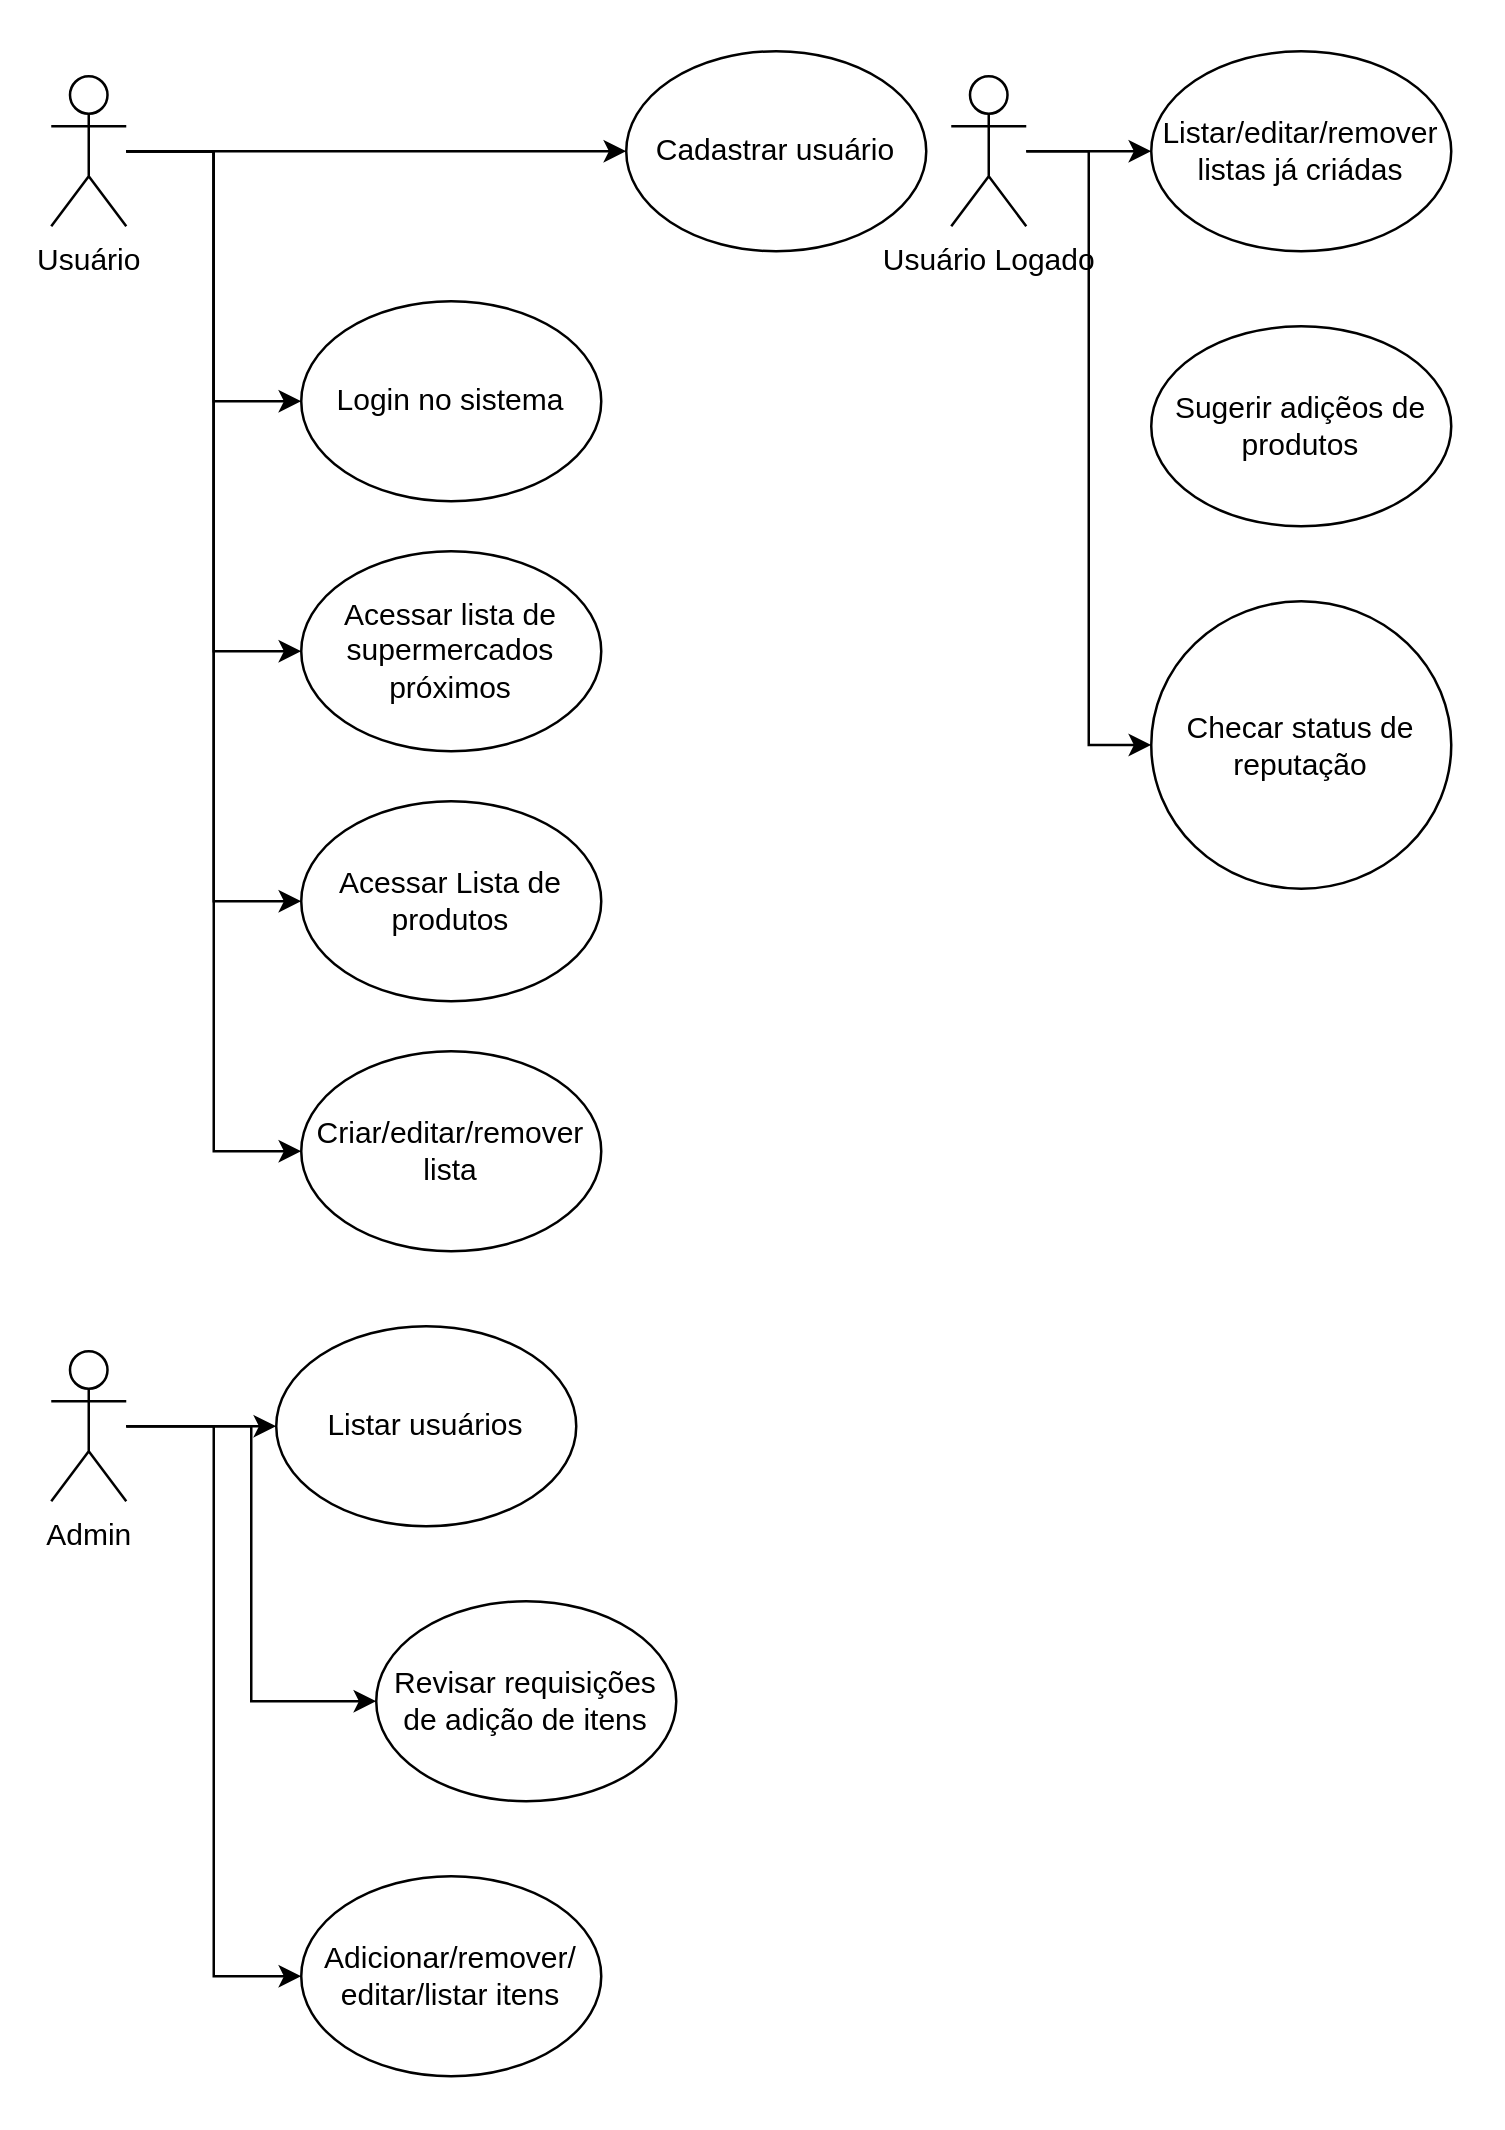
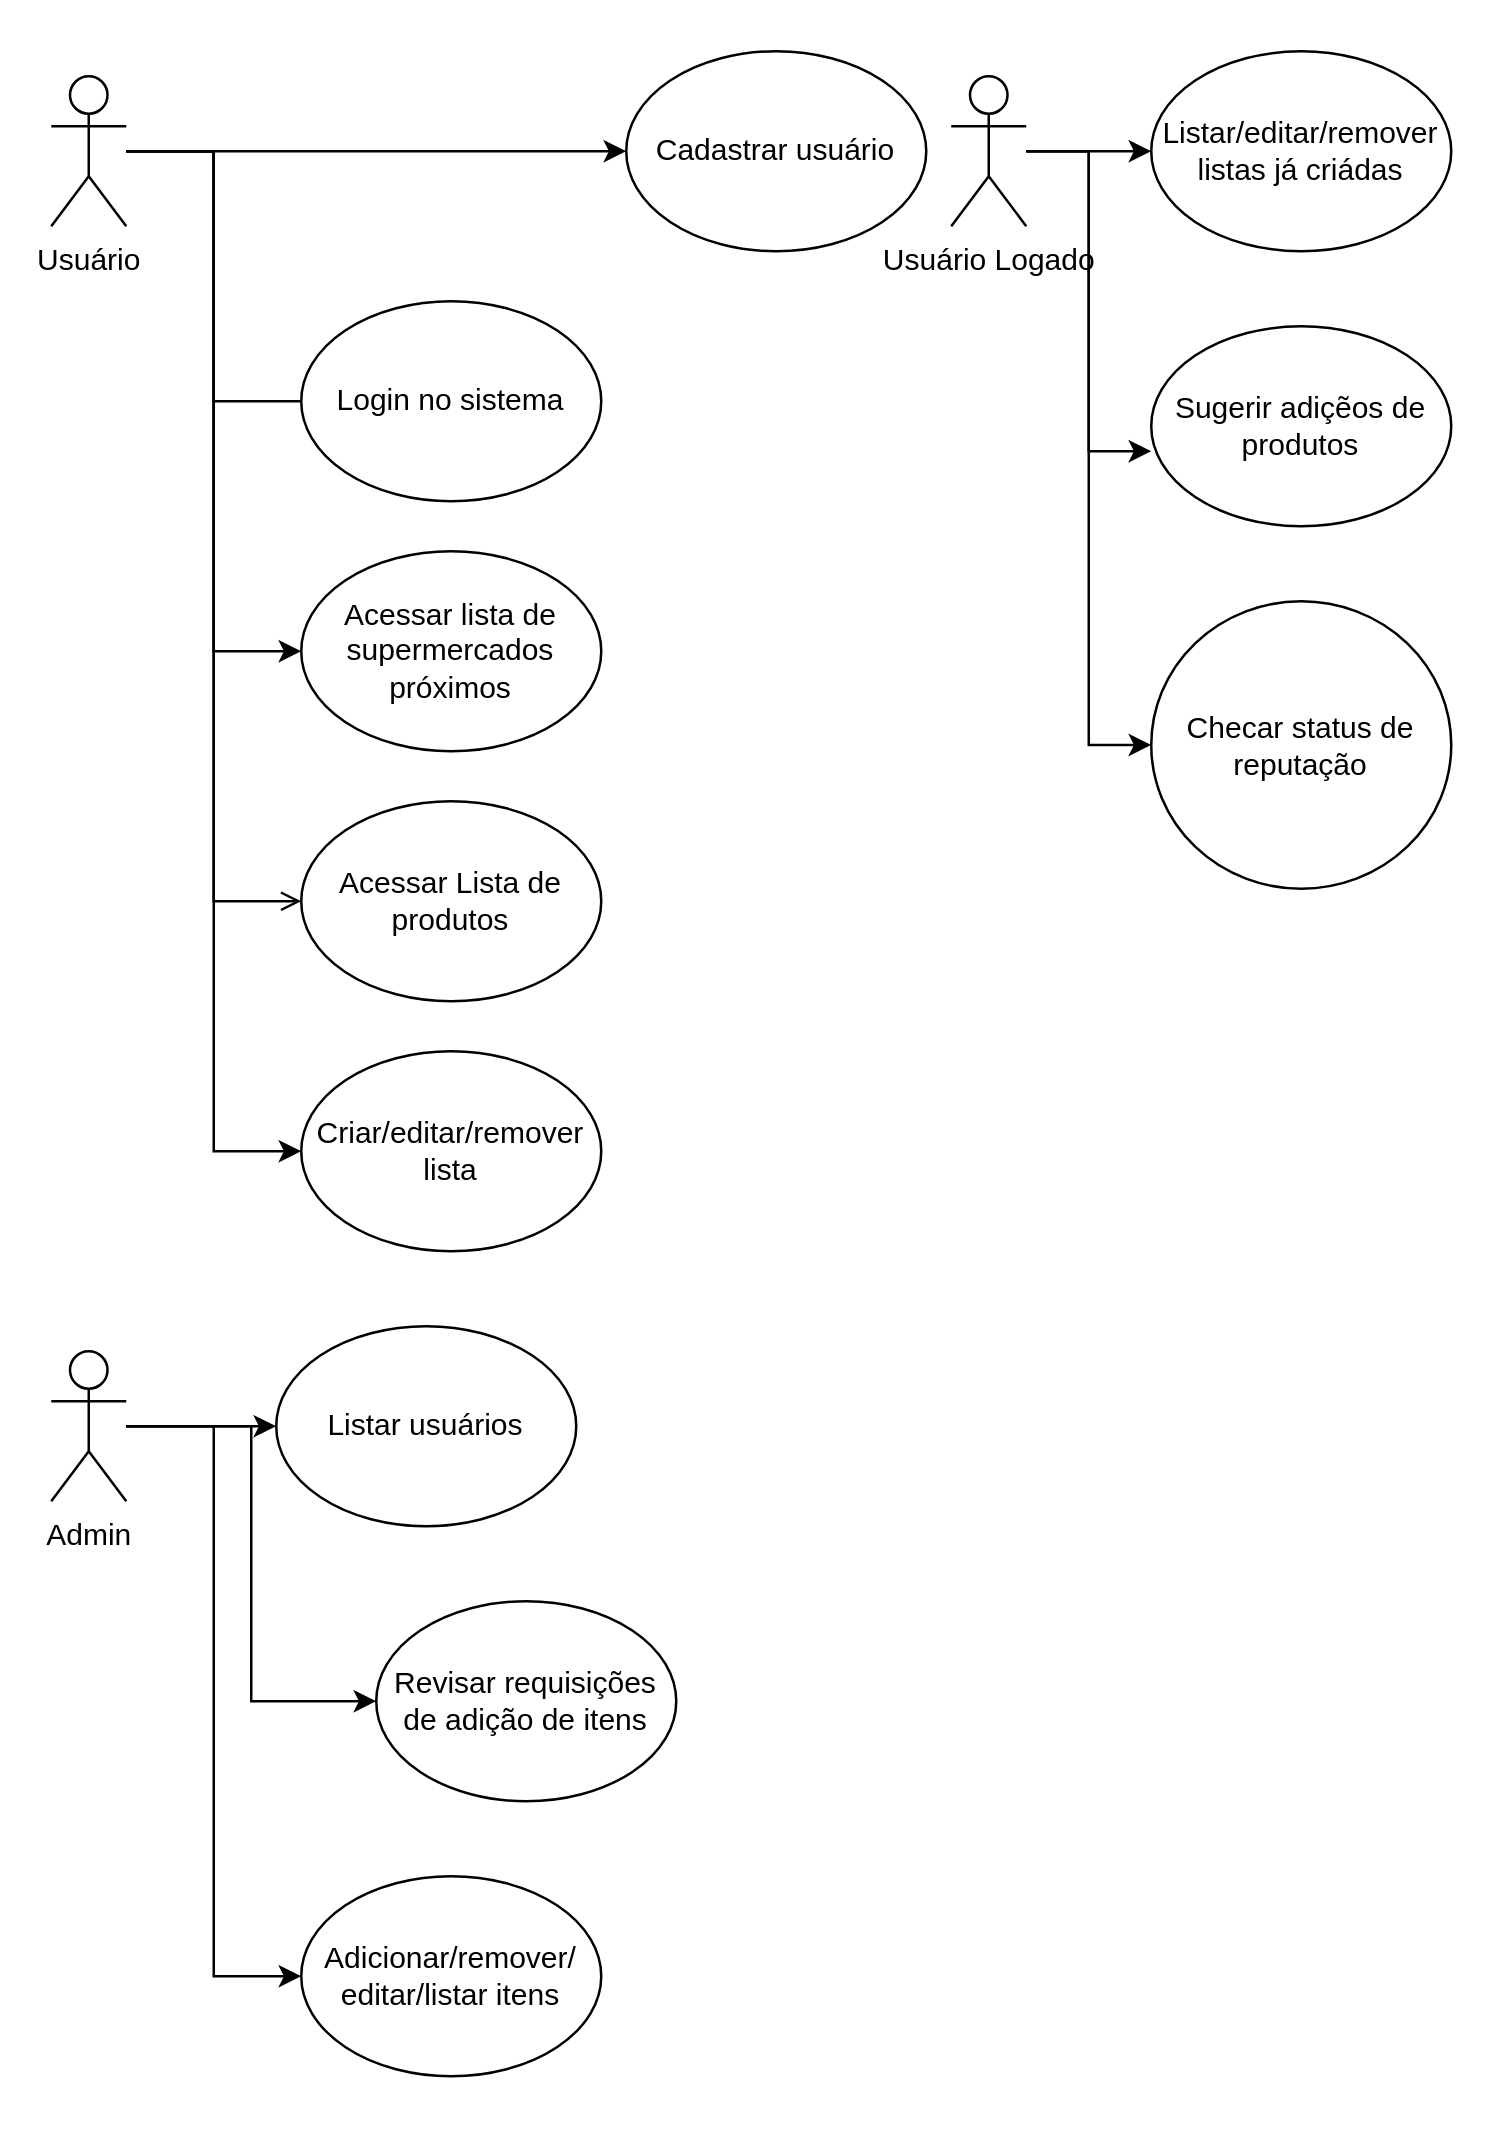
  <mxCell id="0" />
  <mxCell id="1" parent="0" />
  <mxCell id="2" style="edgeStyle=orthogonalEdgeStyle;rounded=0;orthogonalLoop=1;jettySize=auto;html=1;" parent="1" source="7" target="9" edge="1"><mxGeometry relative="1" as="geometry"><Array as="points"><mxPoint x="80" y="60" /><mxPoint x="80" y="60" /></Array></mxGeometry></mxCell>
- <mxCell id="3" style="edgeStyle=orthogonalEdgeStyle;rounded=0;orthogonalLoop=1;jettySize=auto;html=1;entryX=0;entryY=0.5;entryDx=0;entryDy=0;" parent="1" source="7" target="8" edge="1"><mxGeometry relative="1" as="geometry"><mxPoint x="80" y="160" as="targetPoint" /></mxGeometry></mxCell>
+ <mxCell id="3" style="edgeStyle=orthogonalEdgeStyle;rounded=0;orthogonalLoop=1;jettySize=auto;html=1;entryX=0;entryY=0.5;entryDx=0;entryDy=0;endArrow=none;" parent="1" source="7" target="8" edge="1"><mxGeometry relative="1" as="geometry"><mxPoint x="80" y="160" as="targetPoint" /></mxGeometry></mxCell>
  <mxCell id="4" style="edgeStyle=orthogonalEdgeStyle;rounded=0;orthogonalLoop=1;jettySize=auto;html=1;entryX=0;entryY=0.5;entryDx=0;entryDy=0;" parent="1" source="7" target="10" edge="1"><mxGeometry relative="1" as="geometry" /></mxCell>
- <mxCell id="5" style="edgeStyle=orthogonalEdgeStyle;rounded=0;orthogonalLoop=1;jettySize=auto;html=1;entryX=0;entryY=0.5;entryDx=0;entryDy=0;" parent="1" source="7" target="11" edge="1"><mxGeometry relative="1" as="geometry" /></mxCell>
+ <mxCell id="5" style="edgeStyle=orthogonalEdgeStyle;rounded=0;orthogonalLoop=1;jettySize=auto;html=1;entryX=0;entryY=0.5;entryDx=0;entryDy=0;endArrow=open;" parent="1" source="7" target="11" edge="1"><mxGeometry relative="1" as="geometry" /></mxCell>
  <mxCell id="6" style="edgeStyle=orthogonalEdgeStyle;rounded=0;orthogonalLoop=1;jettySize=auto;html=1;entryX=0;entryY=0.5;entryDx=0;entryDy=0;" parent="1" source="7" target="15" edge="1"><mxGeometry relative="1" as="geometry" /></mxCell>
  <mxCell id="7" value="Usuário" style="shape=umlActor;verticalLabelPosition=bottom;verticalAlign=top;html=1;outlineConnect=0;" parent="1" vertex="1"><mxGeometry x="20" y="30" width="30" height="60" as="geometry" /></mxCell>
  <mxCell id="8" value="Login no sistema" style="ellipse;whiteSpace=wrap;html=1;" parent="1" vertex="1"><mxGeometry x="120" y="120" width="120" height="80" as="geometry" /></mxCell>
  <mxCell id="9" value="Cadastrar usuário" style="ellipse;whiteSpace=wrap;html=1;" parent="1" vertex="1"><mxGeometry x="250" y="20" width="120" height="80" as="geometry" /></mxCell>
  <mxCell id="10" value="Acessar lista de supermercados próximos&lt;span style=&quot;color: rgba(0, 0, 0, 0); font-family: monospace; font-size: 0px; text-align: start; text-wrap: nowrap;&quot;&gt;%3CmxGraphModel%3E%3Croot%3E%3CmxCell%20id%3D%220%22%2F%3E%3CmxCell%20id%3D%221%22%20parent%3D%220%22%2F%3E%3CmxCell%20id%3D%222%22%20value%3D%22Login%20no%20sistema%22%20style%3D%22ellipse%3BwhiteSpace%3Dwrap%3Bhtml%3D1%3B%22%20vertex%3D%221%22%20parent%3D%221%22%3E%3CmxGeometry%20x%3D%22190%22%20y%3D%22230%22%20width%3D%22120%22%20height%3D%2280%22%20as%3D%22geometry%22%2F%3E%3C%2FmxCell%3E%3C%2Froot%3E%3C%2FmxGraphModel%3E&lt;/span&gt;&lt;span style=&quot;color: rgba(0, 0, 0, 0); font-family: monospace; font-size: 0px; text-align: start; text-wrap: nowrap;&quot;&gt;%3CmxGraphModel%3E%3Croot%3E%3CmxCell%20id%3D%220%22%2F%3E%3CmxCell%20id%3D%221%22%20parent%3D%220%22%2F%3E%3CmxCell%20id%3D%222%22%20value%3D%22Login%20no%20sistema%22%20style%3D%22ellipse%3BwhiteSpace%3Dwrap%3Bhtml%3D1%3B%22%20vertex%3D%221%22%20parent%3D%221%22%3E%3CmxGeometry%20x%3D%22190%22%20y%3D%22230%22%20width%3D%22120%22%20height%3D%2280%22%20as%3D%22geometry%22%2F%3E%3C%2FmxCell%3E%3C%2Froot%3E%3C%2FmxGraphModel%3E&lt;/span&gt;" style="ellipse;whiteSpace=wrap;html=1;" parent="1" vertex="1"><mxGeometry x="120" y="220" width="120" height="80" as="geometry" /></mxCell>
  <mxCell id="11" value="Acessar Lista de produtos" style="ellipse;whiteSpace=wrap;html=1;" parent="1" vertex="1"><mxGeometry x="120" y="320" width="120" height="80" as="geometry" /></mxCell>
  <mxCell id="12" style="edgeStyle=orthogonalEdgeStyle;rounded=0;orthogonalLoop=1;jettySize=auto;html=1;entryX=0;entryY=0.5;entryDx=0;entryDy=0;" parent="1" source="14" target="16" edge="1"><mxGeometry relative="1" as="geometry" /></mxCell>
  <mxCell id="13" style="edgeStyle=orthogonalEdgeStyle;rounded=0;orthogonalLoop=1;jettySize=auto;html=1;entryX=0;entryY=0.5;entryDx=0;entryDy=0;" parent="1" source="14" target="18" edge="1"><mxGeometry relative="1" as="geometry" /></mxCell>
  <mxCell id="14" value="Usuário Logado" style="shape=umlActor;verticalLabelPosition=bottom;verticalAlign=top;html=1;outlineConnect=0;" parent="1" vertex="1"><mxGeometry x="380" y="30" width="30" height="60" as="geometry" /></mxCell>
  <mxCell id="15" value="Criar/editar/remover lista" style="ellipse;whiteSpace=wrap;html=1;" parent="1" vertex="1"><mxGeometry x="120" y="420" width="120" height="80" as="geometry" /></mxCell>
  <mxCell id="16" value="Listar/editar/remover listas já criádas" style="ellipse;whiteSpace=wrap;html=1;" parent="1" vertex="1"><mxGeometry x="460" y="20" width="120" height="80" as="geometry" /></mxCell>
  <mxCell id="17" value="Sugerir adiçẽos de produtos" style="ellipse;whiteSpace=wrap;html=1;" parent="1" vertex="1"><mxGeometry x="460" y="130" width="120" height="80" as="geometry" /></mxCell>
  <mxCell id="18" value="Checar status de reputação" style="ellipse;whiteSpace=wrap;html=1;" parent="1" vertex="1"><mxGeometry x="460" y="240" width="120" height="115" as="geometry" /></mxCell>
  <mxCell id="19" style="edgeStyle=orthogonalEdgeStyle;rounded=0;orthogonalLoop=1;jettySize=auto;html=1;entryX=0;entryY=0.5;entryDx=0;entryDy=0;" parent="1" source="22" target="23" edge="1"><mxGeometry relative="1" as="geometry" /></mxCell>
  <mxCell id="20" style="edgeStyle=orthogonalEdgeStyle;rounded=0;orthogonalLoop=1;jettySize=auto;html=1;entryX=0;entryY=0.5;entryDx=0;entryDy=0;" parent="1" source="22" target="24" edge="1"><mxGeometry relative="1" as="geometry" /></mxCell>
  <mxCell id="21" style="edgeStyle=orthogonalEdgeStyle;rounded=0;orthogonalLoop=1;jettySize=auto;html=1;entryX=0;entryY=0.5;entryDx=0;entryDy=0;" parent="1" source="22" target="25" edge="1"><mxGeometry relative="1" as="geometry" /></mxCell>
  <mxCell id="22" value="Admin" style="shape=umlActor;verticalLabelPosition=bottom;verticalAlign=top;html=1;outlineConnect=0;" parent="1" vertex="1"><mxGeometry x="20" y="540" width="30" height="60" as="geometry" /></mxCell>
  <mxCell id="23" value="Listar usuários" style="ellipse;whiteSpace=wrap;html=1;" parent="1" vertex="1"><mxGeometry x="110" y="530" width="120" height="80" as="geometry" /></mxCell>
  <mxCell id="24" value="Revisar requisições de adição de itens" style="ellipse;whiteSpace=wrap;html=1;" parent="1" vertex="1"><mxGeometry x="150" y="640" width="120" height="80" as="geometry" /></mxCell>
  <mxCell id="25" value="Adicionar/remover/&lt;div&gt;editar/listar itens&lt;/div&gt;" style="ellipse;whiteSpace=wrap;html=1;" parent="1" vertex="1"><mxGeometry x="120" y="750" width="120" height="80" as="geometry" /></mxCell>
+ <mxCell id="26" style="edgeStyle=orthogonalEdgeStyle;rounded=0;orthogonalLoop=1;jettySize=auto;html=1;entryX=0;entryY=0.625;entryDx=0;entryDy=0;entryPerimeter=0;" parent="1" source="14" target="17" edge="1"><mxGeometry relative="1" as="geometry" /></mxCell>
